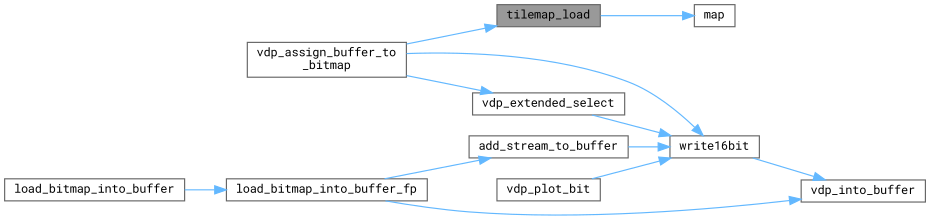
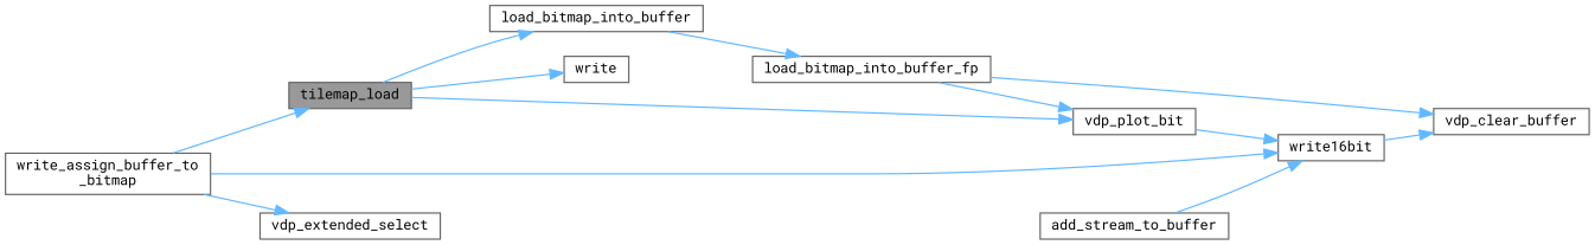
  digraph {
    fontname="Roboto Mono"
    rankdir=LR
    node [color=grey40 fillcolor=white fontname="Roboto Mono" fontsize=10 shape=box style=filled]
    edge [color=steelblue1 fontname="Roboto Mono" fontsize=10 labelfontname=Helvetica labelfontsize=10 style=solid]
    n1 [color=gray40 fillcolor=grey60 fontcolor=black height=0.2 label=tilemap_load width=0.4]
    n2 [height=0.2 label=load_bitmap_into_buffer width=0.4]
-   n3 [height=0.2 label=map width=0.4]
+   n3 [height=0.2 label=write width=0.4]
    n4 [height=0.2 label=vdp_plot_bit width=0.4]
    n5 [height=0.2 label=load_bitmap_into_buffer_fp width=0.4]
-   n6 [height=0.2 label="vdp_assign_buffer_to\l_bitmap" width=0.4]
+   n6 [height=0.2 label="write_assign_buffer_to\l_bitmap" width=0.4]
    n7 [height=0.2 label=write16bit width=0.4]
    n8 [height=0.2 label=vdp_extended_select width=0.4]
    n9 [height=0.2 label=add_stream_to_buffer width=0.4]
-   n10 [height=0.2 label=vdp_into_buffer width=0.4]
+   n10 [height=0.2 label=vdp_clear_buffer width=0.4]
+   n1 -> n2
    n1 -> n3
+   n1 -> n4
    n2 -> n5
    n4 -> n7
-   n5 -> n9
+   n5 -> n4
    n5 -> n10
    n6 -> n1
    n6 -> n7
    n6 -> n8
    n7 -> n10
-   n8 -> n7
    n9 -> n7
  }
